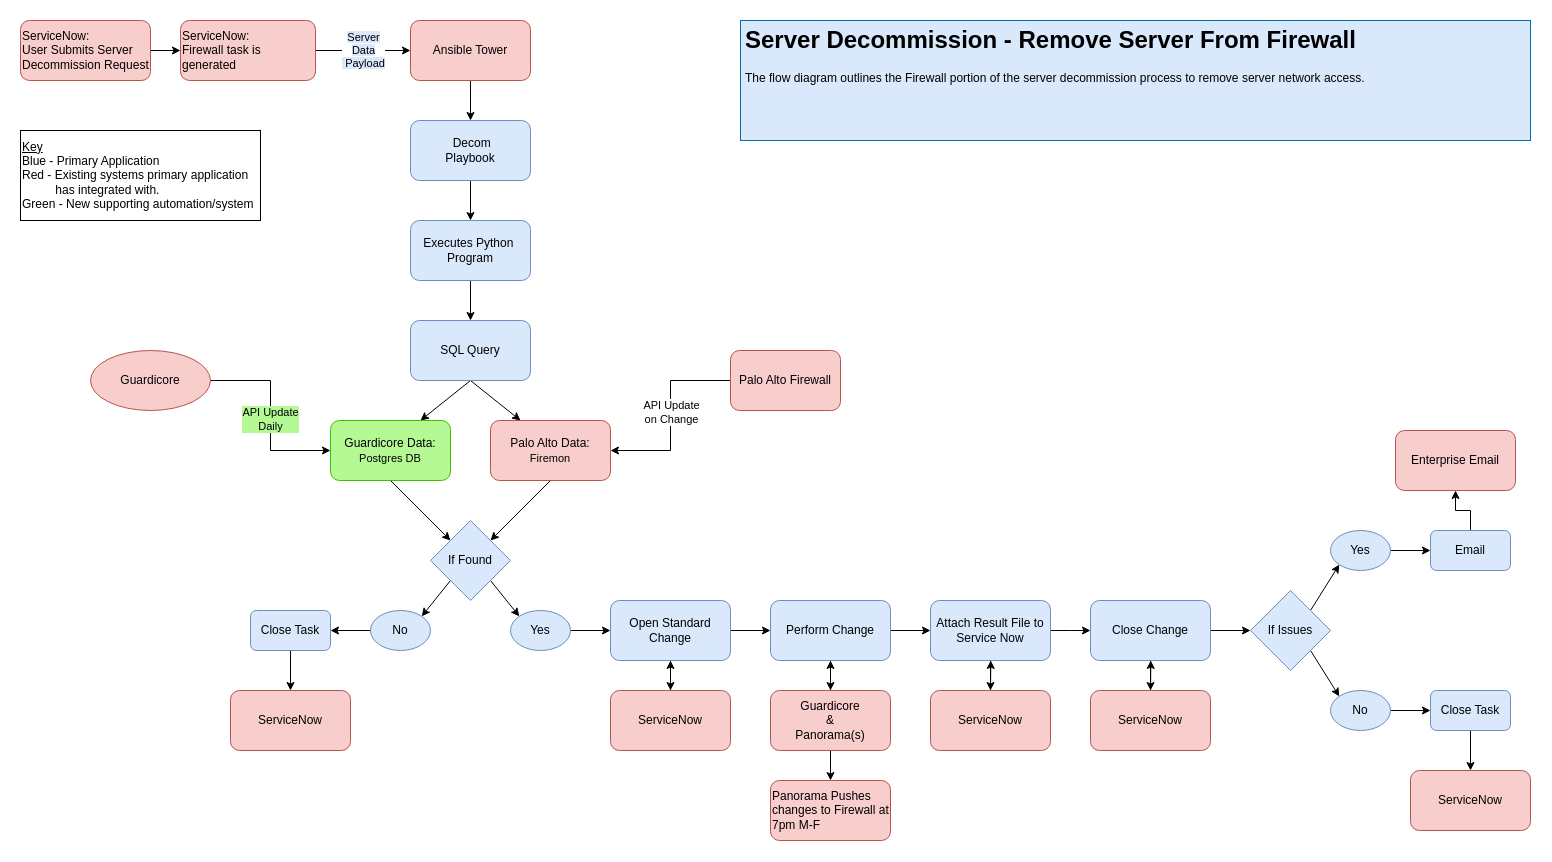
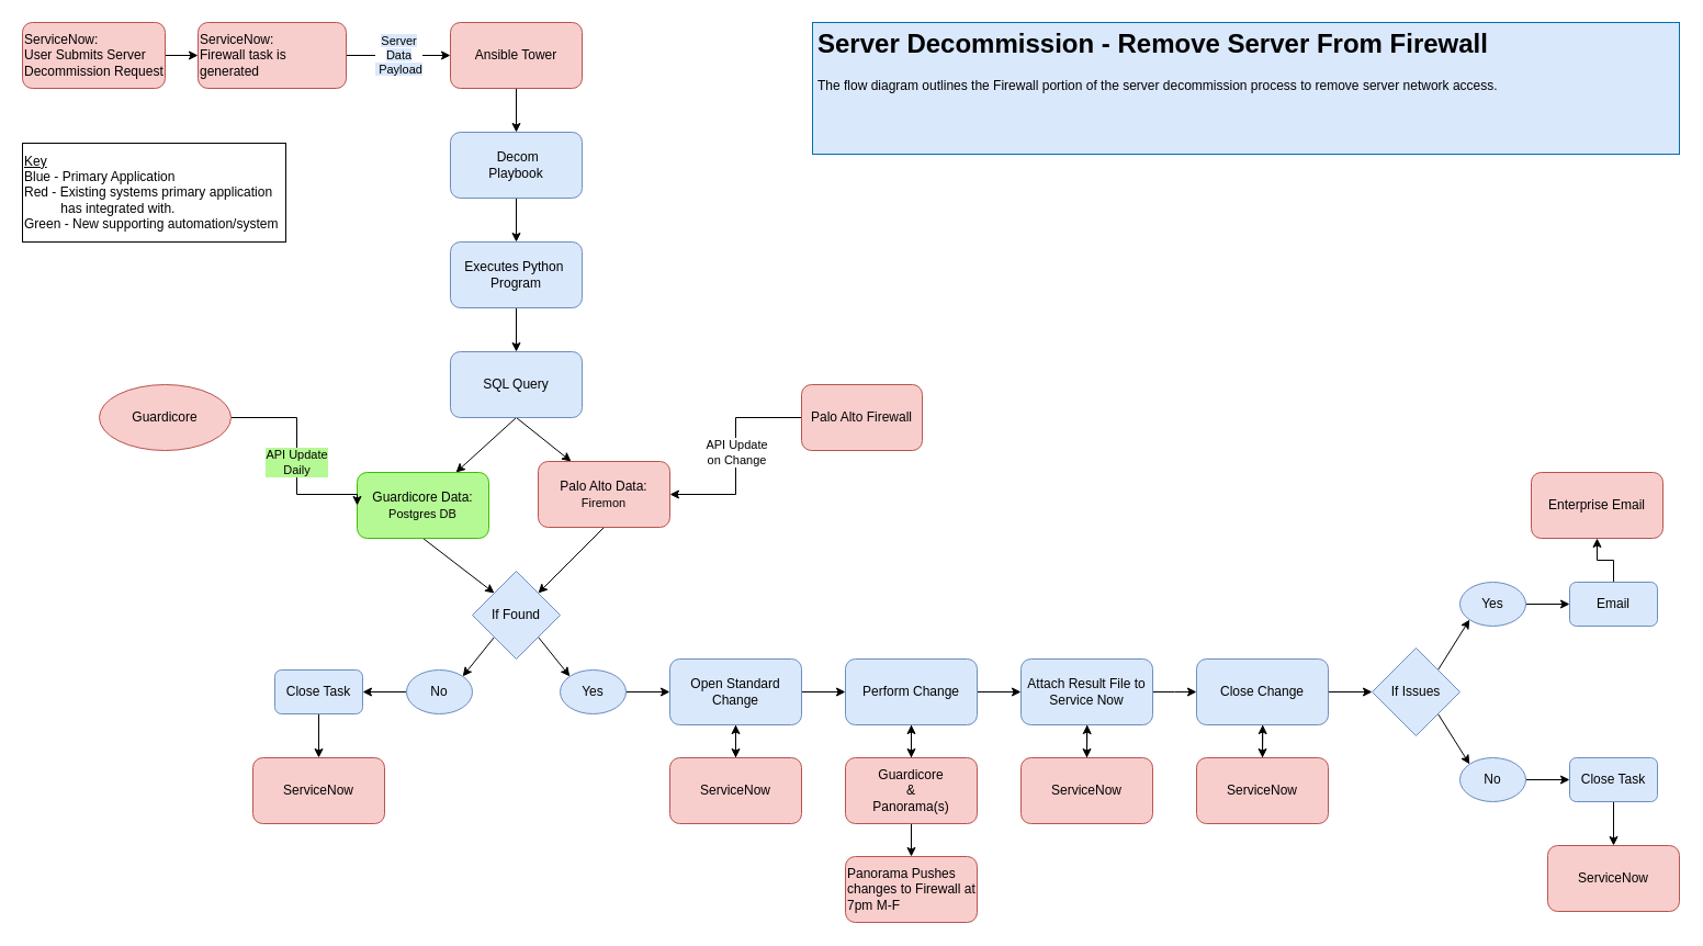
  <mxCell id="0" />
  <mxCell id="1" parent="0" />
  <mxCell id="2" style="rounded=0;orthogonalLoop=1;jettySize=auto;html=1;exitX=0.5;exitY=1;exitDx=0;exitDy=0;entryX=0.75;entryY=0;entryDx=0;entryDy=0;" parent="1" source="4" target="6" edge="1"><mxGeometry relative="1" as="geometry" /></mxCell>
  <mxCell id="3" style="rounded=0;orthogonalLoop=1;jettySize=auto;html=1;exitX=0.5;exitY=1;exitDx=0;exitDy=0;entryX=0.25;entryY=0;entryDx=0;entryDy=0;" parent="1" source="4" target="8" edge="1"><mxGeometry relative="1" as="geometry" /></mxCell>
  <mxCell id="4" value="SQL Query" style="rounded=1;whiteSpace=wrap;html=1;fillColor=#dae8fc;strokeColor=#6c8ebf;" parent="1" vertex="1"><mxGeometry x="410" y="320" width="120" height="60" as="geometry" /></mxCell>
  <mxCell id="5" style="rounded=0;orthogonalLoop=1;jettySize=auto;html=1;exitX=0.5;exitY=1;exitDx=0;exitDy=0;entryX=0;entryY=0;entryDx=0;entryDy=0;" parent="1" source="6" target="46" edge="1"><mxGeometry relative="1" as="geometry" /></mxCell>
- <mxCell id="6" value="Guardicore Data:&lt;br&gt;&lt;font style=&quot;font-size: 11px;&quot;&gt;Postgres DB&lt;/font&gt;" style="rounded=1;whiteSpace=wrap;html=1;fillColor=light-dark(#B5F994,#B5F994);strokeColor=light-dark(#3FBE00,#FEC400);" parent="1" vertex="1"><mxGeometry x="330" y="420" width="120" height="60" as="geometry" /></mxCell>
+ <mxCell id="6" value="Guardicore Data:&lt;br&gt;&lt;font style=&quot;font-size: 11px;&quot;&gt;Postgres DB&lt;/font&gt;" style="rounded=1;whiteSpace=wrap;html=1;fillColor=light-dark(#B5F994,#B5F994);strokeColor=light-dark(#3FBE00,#FEC400);" parent="1" vertex="1"><mxGeometry x="325" y="430" width="120" height="60" as="geometry" /></mxCell>
  <mxCell id="7" style="rounded=0;orthogonalLoop=1;jettySize=auto;html=1;exitX=0.5;exitY=1;exitDx=0;exitDy=0;entryX=1;entryY=0;entryDx=0;entryDy=0;" parent="1" source="8" target="46" edge="1"><mxGeometry relative="1" as="geometry" /></mxCell>
  <mxCell id="8" value="Palo Alto Data:&lt;br&gt;&lt;font style=&quot;font-size: 11px;&quot;&gt;Firemon&lt;/font&gt;" style="rounded=1;whiteSpace=wrap;html=1;fillColor=#f8cecc;strokeColor=#b85450;" parent="1" vertex="1"><mxGeometry x="490" y="420" width="120" height="60" as="geometry" /></mxCell>
  <mxCell id="9" style="edgeStyle=orthogonalEdgeStyle;rounded=0;orthogonalLoop=1;jettySize=auto;html=1;exitX=1;exitY=0.5;exitDx=0;exitDy=0;entryX=0;entryY=0.5;entryDx=0;entryDy=0;" parent="1" source="11" target="6" edge="1"><mxGeometry relative="1" as="geometry"><Array as="points"><mxPoint x="270" y="380" /><mxPoint x="270" y="450" /></Array></mxGeometry></mxCell>
  <mxCell id="10" value="API Update&lt;div&gt;Daily&lt;/div&gt;" style="edgeLabel;html=1;align=center;verticalAlign=middle;resizable=0;points=[];labelBackgroundColor=light-dark(#B5F994,#B5F994);" parent="9" vertex="1" connectable="0"><mxGeometry x="0.03" y="-1" relative="1" as="geometry"><mxPoint as="offset" /></mxGeometry></mxCell>
  <mxCell id="11" value="Guardicore" style="ellipse;whiteSpace=wrap;html=1;fillColor=#f8cecc;strokeColor=#b85450;" parent="1" vertex="1"><mxGeometry x="90" y="350" width="120" height="60" as="geometry" /></mxCell>
  <mxCell id="12" style="edgeStyle=orthogonalEdgeStyle;rounded=0;orthogonalLoop=1;jettySize=auto;html=1;exitX=0;exitY=0.5;exitDx=0;exitDy=0;entryX=1;entryY=0.5;entryDx=0;entryDy=0;" parent="1" source="14" target="8" edge="1"><mxGeometry relative="1" as="geometry"><Array as="points"><mxPoint x="670" y="380" /><mxPoint x="670" y="450" /></Array></mxGeometry></mxCell>
  <mxCell id="13" value="API Update&lt;div&gt;on Change&lt;/div&gt;" style="edgeLabel;html=1;align=center;verticalAlign=middle;resizable=0;points=[];" parent="12" vertex="1" connectable="0"><mxGeometry x="-0.023" y="-1" relative="1" as="geometry"><mxPoint x="1" y="-2" as="offset" /></mxGeometry></mxCell>
  <mxCell id="14" value="Palo Alto Firewall" style="rounded=1;whiteSpace=wrap;html=1;fillColor=#f8cecc;strokeColor=#b85450;" parent="1" vertex="1"><mxGeometry x="730" y="350" width="110" height="60" as="geometry" /></mxCell>
  <mxCell id="15" value="" style="edgeStyle=orthogonalEdgeStyle;rounded=0;orthogonalLoop=1;jettySize=auto;html=1;" parent="1" source="17" target="20" edge="1"><mxGeometry relative="1" as="geometry" /></mxCell>
  <mxCell id="16" style="edgeStyle=orthogonalEdgeStyle;rounded=0;orthogonalLoop=1;jettySize=auto;html=1;exitX=0.5;exitY=1;exitDx=0;exitDy=0;entryX=0.5;entryY=0;entryDx=0;entryDy=0;" parent="1" source="17" target="30" edge="1"><mxGeometry relative="1" as="geometry" /></mxCell>
  <mxCell id="17" value="Open Standard Change" style="rounded=1;whiteSpace=wrap;html=1;fillColor=#dae8fc;strokeColor=#6c8ebf;" parent="1" vertex="1"><mxGeometry x="610" y="600" width="120" height="60" as="geometry" /></mxCell>
  <mxCell id="18" value="" style="edgeStyle=orthogonalEdgeStyle;rounded=0;orthogonalLoop=1;jettySize=auto;html=1;" parent="1" source="20" target="23" edge="1"><mxGeometry relative="1" as="geometry" /></mxCell>
  <mxCell id="19" style="edgeStyle=orthogonalEdgeStyle;rounded=0;orthogonalLoop=1;jettySize=auto;html=1;exitX=1;exitY=0.5;exitDx=0;exitDy=0;entryX=0;entryY=0.5;entryDx=0;entryDy=0;" parent="1" source="20" target="27" edge="1"><mxGeometry relative="1" as="geometry" /></mxCell>
  <mxCell id="20" value="Perform Change" style="rounded=1;whiteSpace=wrap;html=1;fillColor=#dae8fc;strokeColor=#6c8ebf;" parent="1" vertex="1"><mxGeometry x="770" y="600" width="120" height="60" as="geometry" /></mxCell>
  <mxCell id="21" style="edgeStyle=orthogonalEdgeStyle;rounded=0;orthogonalLoop=1;jettySize=auto;html=1;exitX=0.5;exitY=1;exitDx=0;exitDy=0;entryX=0.5;entryY=0;entryDx=0;entryDy=0;" parent="1" source="23" target="24" edge="1"><mxGeometry relative="1" as="geometry" /></mxCell>
  <mxCell id="22" style="edgeStyle=orthogonalEdgeStyle;rounded=0;orthogonalLoop=1;jettySize=auto;html=1;exitX=0.5;exitY=0;exitDx=0;exitDy=0;entryX=0.5;entryY=1;entryDx=0;entryDy=0;" parent="1" source="23" target="20" edge="1"><mxGeometry relative="1" as="geometry" /></mxCell>
  <mxCell id="23" value="Guardicore&lt;div&gt;&amp;amp;&lt;br&gt;&lt;div&gt;Panorama(s)&lt;/div&gt;&lt;/div&gt;" style="rounded=1;whiteSpace=wrap;html=1;fillColor=#f8cecc;strokeColor=#b85450;align=center;" parent="1" vertex="1"><mxGeometry x="770" y="690" width="120" height="60" as="geometry" /></mxCell>
  <mxCell id="24" value="Panorama Pushes changes to Firewall at 7pm M-F" style="rounded=1;whiteSpace=wrap;html=1;fillColor=#f8cecc;strokeColor=#b85450;align=left;" parent="1" vertex="1"><mxGeometry x="770" y="780" width="120" height="60" as="geometry" /></mxCell>
  <mxCell id="25" style="edgeStyle=orthogonalEdgeStyle;rounded=0;orthogonalLoop=1;jettySize=auto;html=1;" parent="1" source="27" edge="1"><mxGeometry relative="1" as="geometry"><mxPoint x="1090" y="630" as="targetPoint" /></mxGeometry></mxCell>
  <mxCell id="26" style="edgeStyle=orthogonalEdgeStyle;rounded=0;orthogonalLoop=1;jettySize=auto;html=1;exitX=0.5;exitY=1;exitDx=0;exitDy=0;entryX=0.5;entryY=0;entryDx=0;entryDy=0;" parent="1" source="27" target="49" edge="1"><mxGeometry relative="1" as="geometry" /></mxCell>
  <mxCell id="27" value="Attach Result File to Service Now" style="rounded=1;whiteSpace=wrap;html=1;fillColor=#dae8fc;strokeColor=#6c8ebf;align=center;" parent="1" vertex="1"><mxGeometry x="930" y="600" width="120" height="60" as="geometry" /></mxCell>
  <mxCell id="28" value="" style="edgeStyle=orthogonalEdgeStyle;rounded=0;orthogonalLoop=1;jettySize=auto;html=1;" parent="1" edge="1"><mxGeometry relative="1" as="geometry"><mxPoint x="1150.059" y="660" as="sourcePoint" /><mxPoint x="1150.059" y="690" as="targetPoint" /></mxGeometry></mxCell>
  <mxCell id="29" style="edgeStyle=orthogonalEdgeStyle;rounded=0;orthogonalLoop=1;jettySize=auto;html=1;entryX=0.5;entryY=1;entryDx=0;entryDy=0;" parent="1" source="30" target="17" edge="1"><mxGeometry relative="1" as="geometry" /></mxCell>
  <mxCell id="30" value="ServiceNow" style="rounded=1;whiteSpace=wrap;html=1;fillColor=#f8cecc;strokeColor=#b85450;" parent="1" vertex="1"><mxGeometry x="610" y="690" width="120" height="60" as="geometry" /></mxCell>
  <mxCell id="31" style="edgeStyle=orthogonalEdgeStyle;rounded=0;orthogonalLoop=1;jettySize=auto;html=1;exitX=0.5;exitY=0;exitDx=0;exitDy=0;" parent="1" source="32" edge="1"><mxGeometry relative="1" as="geometry"><mxPoint x="1150.294" y="660" as="targetPoint" /></mxGeometry></mxCell>
  <mxCell id="32" value="ServiceNow" style="rounded=1;whiteSpace=wrap;html=1;fillColor=#f8cecc;strokeColor=#b85450;" parent="1" vertex="1"><mxGeometry x="1090" y="690" width="120" height="60" as="geometry" /></mxCell>
  <mxCell id="33" value="" style="edgeStyle=orthogonalEdgeStyle;rounded=0;orthogonalLoop=1;jettySize=auto;html=1;" parent="1" source="34" target="36" edge="1"><mxGeometry relative="1" as="geometry" /></mxCell>
  <mxCell id="34" value="ServiceNow:&lt;br&gt;User Submits Server Decommission Request" style="rounded=1;whiteSpace=wrap;html=1;fillColor=#f8cecc;strokeColor=#b85450;align=left;" parent="1" vertex="1"><mxGeometry x="20" y="20" width="130" height="60" as="geometry" /></mxCell>
  <mxCell id="35" value="&lt;span style=&quot;background-color: rgb(218, 232, 252);&quot;&gt;Server&lt;/span&gt;&lt;div&gt;&lt;span style=&quot;background-color: rgb(218, 232, 252);&quot;&gt;Data&lt;/span&gt;&lt;div&gt;&lt;span style=&quot;background-color: rgb(218, 232, 252);&quot;&gt;&amp;nbsp;Payload&lt;/span&gt;&lt;/div&gt;&lt;/div&gt;" style="edgeStyle=orthogonalEdgeStyle;rounded=0;orthogonalLoop=1;jettySize=auto;html=1;" parent="1" source="36" target="38" edge="1"><mxGeometry relative="1" as="geometry" /></mxCell>
  <mxCell id="36" value="ServiceNow:&lt;br&gt;Firewall task is generated" style="rounded=1;whiteSpace=wrap;html=1;fillColor=#f8cecc;strokeColor=#b85450;align=left;" parent="1" vertex="1"><mxGeometry x="180" y="20" width="135" height="60" as="geometry" /></mxCell>
  <mxCell id="37" value="" style="edgeStyle=orthogonalEdgeStyle;rounded=0;orthogonalLoop=1;jettySize=auto;html=1;" parent="1" source="38" target="40" edge="1"><mxGeometry relative="1" as="geometry" /></mxCell>
  <mxCell id="38" value="Ansible Tower" style="rounded=1;whiteSpace=wrap;html=1;fillColor=#f8cecc;strokeColor=#b85450;" parent="1" vertex="1"><mxGeometry x="410" y="20" width="120" height="60" as="geometry" /></mxCell>
  <mxCell id="39" value="" style="edgeStyle=orthogonalEdgeStyle;rounded=0;orthogonalLoop=1;jettySize=auto;html=1;" parent="1" source="40" target="42" edge="1"><mxGeometry relative="1" as="geometry" /></mxCell>
  <mxCell id="40" value="&amp;nbsp;Decom&lt;br&gt;Playbook" style="rounded=1;whiteSpace=wrap;html=1;fillColor=#dae8fc;strokeColor=#6c8ebf;" parent="1" vertex="1"><mxGeometry x="410" y="120" width="120" height="60" as="geometry" /></mxCell>
  <mxCell id="41" style="edgeStyle=orthogonalEdgeStyle;rounded=0;orthogonalLoop=1;jettySize=auto;html=1;" parent="1" source="42" target="4" edge="1"><mxGeometry relative="1" as="geometry" /></mxCell>
  <mxCell id="42" value="Executes Python&amp;nbsp;&lt;br&gt;Program" style="rounded=1;whiteSpace=wrap;html=1;fillColor=#dae8fc;strokeColor=#6c8ebf;" parent="1" vertex="1"><mxGeometry x="410" y="220" width="120" height="60" as="geometry" /></mxCell>
  <mxCell id="43" value="&lt;h1&gt;&lt;font style=&quot;color: rgb(0, 0, 0);&quot;&gt;Server Decommission - Remove Server From Firewall&lt;/font&gt;&lt;/h1&gt;&lt;p&gt;&lt;font style=&quot;color: rgb(0, 0, 0);&quot;&gt;The flow diagram outlines the Firewall portion of the server decommission process to remove server network access.&lt;/font&gt;&lt;/p&gt;" style="text;html=1;strokeColor=#006EAF;fillColor=#DAE8FC;spacing=5;spacingTop=-20;whiteSpace=wrap;overflow=hidden;rounded=0;fontColor=#ffffff;" parent="1" vertex="1"><mxGeometry x="740" y="20" width="790" height="120" as="geometry" /></mxCell>
  <mxCell id="44" style="rounded=0;orthogonalLoop=1;jettySize=auto;html=1;exitX=1;exitY=1;exitDx=0;exitDy=0;entryX=0;entryY=0;entryDx=0;entryDy=0;" parent="1" source="46" target="66" edge="1"><mxGeometry relative="1" as="geometry" /></mxCell>
  <mxCell id="45" style="rounded=0;orthogonalLoop=1;jettySize=auto;html=1;exitX=0;exitY=1;exitDx=0;exitDy=0;entryX=1;entryY=0;entryDx=0;entryDy=0;" parent="1" source="46" target="68" edge="1"><mxGeometry relative="1" as="geometry" /></mxCell>
  <mxCell id="46" value="If Found" style="rhombus;whiteSpace=wrap;html=1;fillColor=#dae8fc;strokeColor=#6c8ebf;" parent="1" vertex="1"><mxGeometry x="430" y="520" width="80" height="80" as="geometry" /></mxCell>
  <mxCell id="47" value="&lt;u&gt;Key&lt;/u&gt;&lt;br&gt;&lt;div style=&quot;&quot;&gt;&lt;span style=&quot;background-color: initial;&quot;&gt;Blue - Primary Application&lt;/span&gt;&lt;/div&gt;&lt;div&gt;&lt;span style=&quot;background-color: initial;&quot;&gt;Red - Existing systems primary application &lt;span style=&quot;white-space: pre;&quot;&gt;&#09;&lt;/span&gt;&amp;nbsp; has integrated with.&lt;/span&gt;&lt;/div&gt;&lt;div&gt;&lt;span style=&quot;background-color: initial;&quot;&gt;Green - New supporting automation/system&lt;/span&gt;&lt;/div&gt;" style="rounded=0;whiteSpace=wrap;html=1;align=left;" parent="1" vertex="1"><mxGeometry x="20" y="130" width="240" height="90" as="geometry" /></mxCell>
  <mxCell id="48" style="edgeStyle=orthogonalEdgeStyle;rounded=0;orthogonalLoop=1;jettySize=auto;html=1;exitX=0.5;exitY=0;exitDx=0;exitDy=0;" parent="1" source="49" edge="1"><mxGeometry relative="1" as="geometry"><mxPoint x="990.294" y="660" as="targetPoint" /></mxGeometry></mxCell>
  <mxCell id="49" value="ServiceNow" style="rounded=1;whiteSpace=wrap;html=1;fillColor=#f8cecc;strokeColor=#b85450;" parent="1" vertex="1"><mxGeometry x="930" y="690" width="120" height="60" as="geometry" /></mxCell>
  <mxCell id="50" style="edgeStyle=orthogonalEdgeStyle;rounded=0;orthogonalLoop=1;jettySize=auto;html=1;exitX=1;exitY=0.5;exitDx=0;exitDy=0;entryX=0;entryY=0.5;entryDx=0;entryDy=0;" parent="1" source="51" target="54" edge="1"><mxGeometry relative="1" as="geometry" /></mxCell>
  <mxCell id="51" value="Close Change" style="rounded=1;whiteSpace=wrap;html=1;fillColor=#dae8fc;strokeColor=#6c8ebf;align=center;" parent="1" vertex="1"><mxGeometry x="1090" y="600" width="120" height="60" as="geometry" /></mxCell>
  <mxCell id="52" style="rounded=0;orthogonalLoop=1;jettySize=auto;html=1;exitX=1;exitY=0;exitDx=0;exitDy=0;entryX=0;entryY=1;entryDx=0;entryDy=0;" parent="1" source="54" target="56" edge="1"><mxGeometry relative="1" as="geometry" /></mxCell>
  <mxCell id="53" style="rounded=0;orthogonalLoop=1;jettySize=auto;html=1;exitX=1;exitY=1;exitDx=0;exitDy=0;entryX=0;entryY=0;entryDx=0;entryDy=0;" parent="1" source="54" target="58" edge="1"><mxGeometry relative="1" as="geometry" /></mxCell>
  <mxCell id="54" value="If Issues" style="rhombus;whiteSpace=wrap;html=1;fillColor=#dae8fc;strokeColor=#6c8ebf;" parent="1" vertex="1"><mxGeometry x="1250" y="590" width="80" height="80" as="geometry" /></mxCell>
  <mxCell id="55" style="edgeStyle=orthogonalEdgeStyle;rounded=0;orthogonalLoop=1;jettySize=auto;html=1;exitX=1;exitY=0.5;exitDx=0;exitDy=0;entryX=0;entryY=0.5;entryDx=0;entryDy=0;" parent="1" source="56" target="60" edge="1"><mxGeometry relative="1" as="geometry" /></mxCell>
  <mxCell id="56" value="Yes" style="ellipse;whiteSpace=wrap;html=1;fillColor=#dae8fc;strokeColor=#6c8ebf;" parent="1" vertex="1"><mxGeometry x="1330" y="530" width="60" height="40" as="geometry" /></mxCell>
  <mxCell id="57" style="edgeStyle=orthogonalEdgeStyle;rounded=0;orthogonalLoop=1;jettySize=auto;html=1;exitX=1;exitY=0.5;exitDx=0;exitDy=0;entryX=0;entryY=0.5;entryDx=0;entryDy=0;" parent="1" source="58" target="62" edge="1"><mxGeometry relative="1" as="geometry" /></mxCell>
  <mxCell id="58" value="No" style="ellipse;whiteSpace=wrap;html=1;fillColor=#dae8fc;strokeColor=#6c8ebf;" parent="1" vertex="1"><mxGeometry x="1330" y="690" width="60" height="40" as="geometry" /></mxCell>
  <mxCell id="59" style="edgeStyle=orthogonalEdgeStyle;rounded=0;orthogonalLoop=1;jettySize=auto;html=1;exitX=0.5;exitY=0;exitDx=0;exitDy=0;entryX=0.5;entryY=1;entryDx=0;entryDy=0;" parent="1" source="60" target="64" edge="1"><mxGeometry relative="1" as="geometry" /></mxCell>
  <mxCell id="60" value="Email" style="rounded=1;whiteSpace=wrap;html=1;fillColor=#dae8fc;strokeColor=#6c8ebf;align=center;" parent="1" vertex="1"><mxGeometry x="1430" y="530" width="80" height="40" as="geometry" /></mxCell>
  <mxCell id="61" style="edgeStyle=orthogonalEdgeStyle;rounded=0;orthogonalLoop=1;jettySize=auto;html=1;exitX=0.5;exitY=1;exitDx=0;exitDy=0;entryX=0.5;entryY=0;entryDx=0;entryDy=0;" parent="1" source="62" target="63" edge="1"><mxGeometry relative="1" as="geometry" /></mxCell>
  <mxCell id="62" value="Close Task" style="rounded=1;whiteSpace=wrap;html=1;fillColor=#dae8fc;strokeColor=#6c8ebf;align=center;" parent="1" vertex="1"><mxGeometry x="1430" y="690" width="80" height="40" as="geometry" /></mxCell>
  <mxCell id="63" value="ServiceNow" style="rounded=1;whiteSpace=wrap;html=1;fillColor=#f8cecc;strokeColor=#b85450;" parent="1" vertex="1"><mxGeometry x="1410" y="770" width="120" height="60" as="geometry" /></mxCell>
  <mxCell id="64" value="Enterprise Email" style="rounded=1;whiteSpace=wrap;html=1;fillColor=#f8cecc;strokeColor=#b85450;" parent="1" vertex="1"><mxGeometry x="1395" y="430" width="120" height="60" as="geometry" /></mxCell>
  <mxCell id="65" style="edgeStyle=orthogonalEdgeStyle;rounded=0;orthogonalLoop=1;jettySize=auto;html=1;exitX=1;exitY=0.5;exitDx=0;exitDy=0;entryX=0;entryY=0.5;entryDx=0;entryDy=0;" parent="1" source="66" target="17" edge="1"><mxGeometry relative="1" as="geometry" /></mxCell>
  <mxCell id="66" value="Yes" style="ellipse;whiteSpace=wrap;html=1;fillColor=#dae8fc;strokeColor=#6c8ebf;" parent="1" vertex="1"><mxGeometry x="510" y="610" width="60" height="40" as="geometry" /></mxCell>
  <mxCell id="67" style="edgeStyle=orthogonalEdgeStyle;rounded=0;orthogonalLoop=1;jettySize=auto;html=1;exitX=0;exitY=0.5;exitDx=0;exitDy=0;entryX=1;entryY=0.5;entryDx=0;entryDy=0;" parent="1" source="68" target="70" edge="1"><mxGeometry relative="1" as="geometry" /></mxCell>
  <mxCell id="68" value="No" style="ellipse;whiteSpace=wrap;html=1;fillColor=#dae8fc;strokeColor=#6c8ebf;" parent="1" vertex="1"><mxGeometry x="370" y="610" width="60" height="40" as="geometry" /></mxCell>
  <mxCell id="69" style="edgeStyle=orthogonalEdgeStyle;rounded=0;orthogonalLoop=1;jettySize=auto;html=1;exitX=0.5;exitY=1;exitDx=0;exitDy=0;entryX=0.5;entryY=0;entryDx=0;entryDy=0;" parent="1" source="70" target="71" edge="1"><mxGeometry relative="1" as="geometry" /></mxCell>
  <mxCell id="70" value="Close Task" style="rounded=1;whiteSpace=wrap;html=1;fillColor=#dae8fc;strokeColor=#6c8ebf;align=center;" parent="1" vertex="1"><mxGeometry x="250" y="610" width="80" height="40" as="geometry" /></mxCell>
  <mxCell id="71" value="ServiceNow" style="rounded=1;whiteSpace=wrap;html=1;fillColor=#f8cecc;strokeColor=#b85450;" parent="1" vertex="1"><mxGeometry x="230" y="690" width="120" height="60" as="geometry" /></mxCell>
